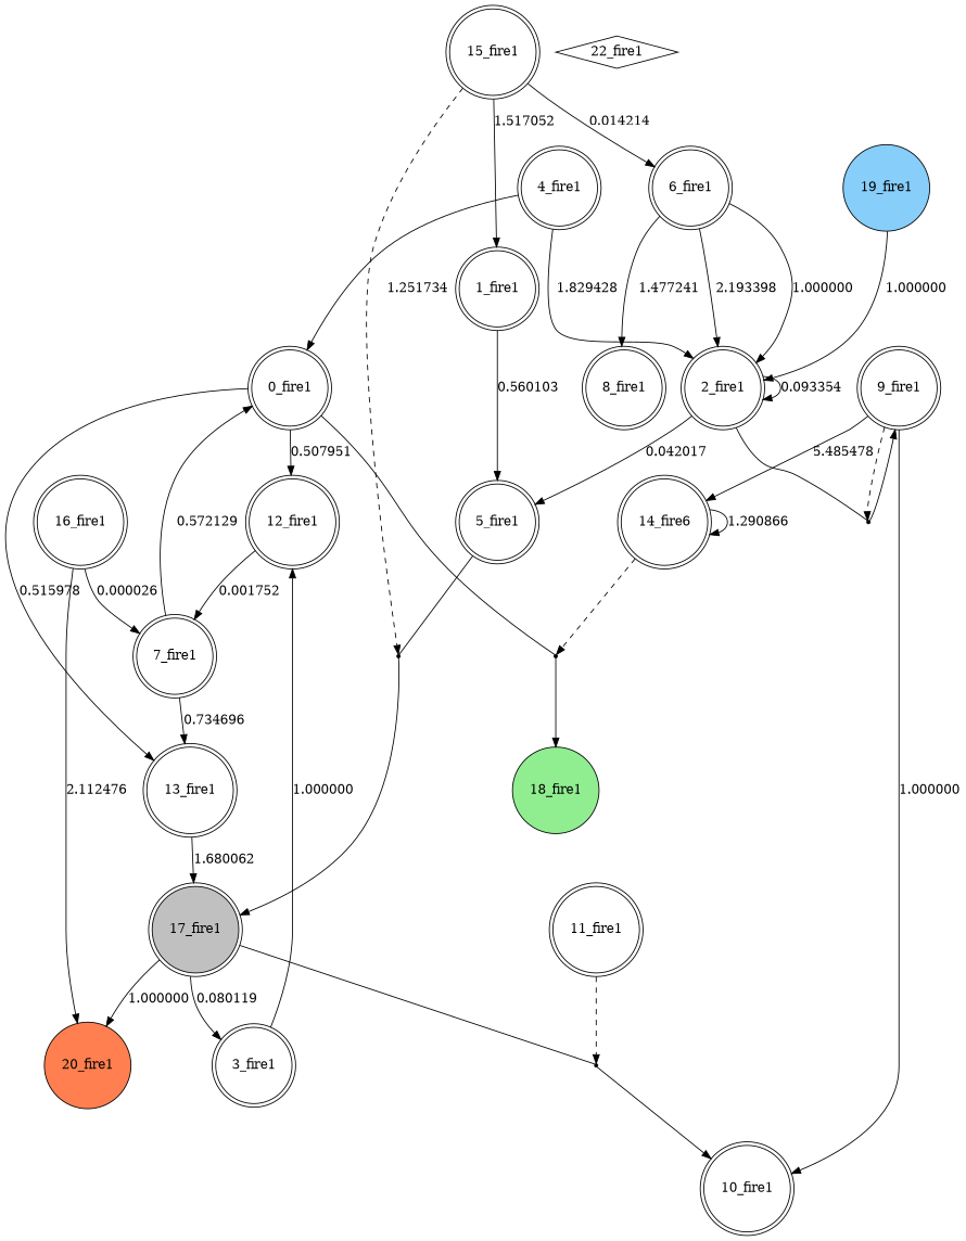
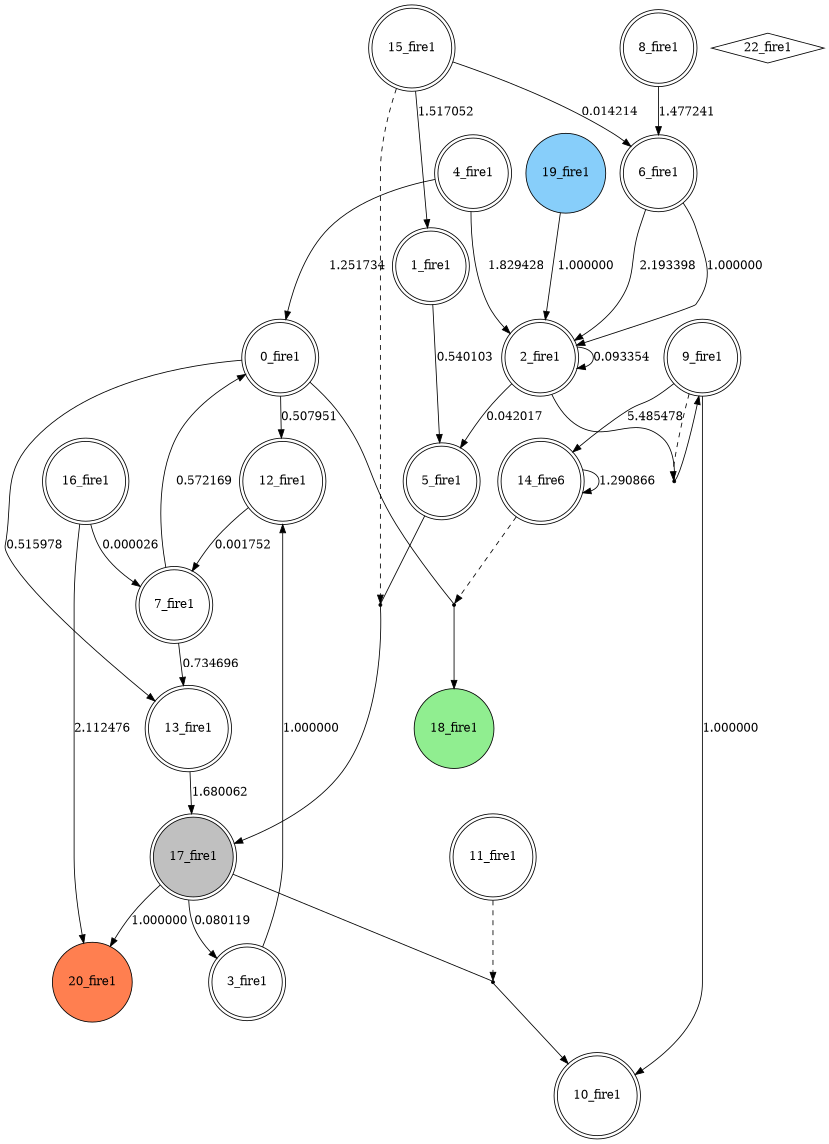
  digraph {
    node [shape=doublecircle]
    n1 [label="0_fire1"]
    n2 [label="12_fire1"]
    n3 [label="13_fire1"]
    27 [shape=point]
    n5 [label="7_fire1"]
    n6 [fillcolor=gray label="17_fire1" style=filled]
    n7 [fillcolor=lightgreen label="18_fire1" shape=circle style=filled]
    n8 [label="1_fire1"]
    n9 [label="5_fire1"]
    24 [shape=point]
    n11 [label="2_fire1"]
    26 [shape=point]
    n13 [label="9_fire1"]
    n14 [label="3_fire1"]
    n15 [label="4_fire1"]
    n16 [label="6_fire1"]
    n17 [label="8_fire1"]
    n18 [label="10_fire1"]
    n19 [label="14_fire6"]
    n20 [label="11_fire1"]
    25 [shape=point]
    n22 [fillcolor=coral label="20_fire1" shape=circle style=filled]
    n23 [label="15_fire1"]
    n24 [label="16_fire1"]
    n25 [fillcolor=lightskyblue label="19_fire1" shape=circle style=filled]
    n26 [label="22_fire1" shape=diamond]
    n1 -> n2 [label=0.507951]
    n1 -> n3 [label=0.515978]
    n1 -> 27 [dir=none]
    n2 -> n5 [label=0.001752]
    n3 -> n6 [label=1.680062]
    27 -> n7
-   n5 -> n1 [label=0.572129]
+   n5 -> n1 [label=0.572169]
    n5 -> n3 [label=0.734696]
    n6 -> n14 [label=0.080119]
    n6 -> 25 [dir=none]
    n6 -> n22 [label=1.000000]
-   n8 -> n9 [label=0.560103]
+   n8 -> n9 [label=0.540103]
    n9 -> 24 [dir=none]
    24 -> n6
    n11 -> n9 [label=0.042017]
    n11 -> n11 [label=0.093354]
    n11 -> 26 [dir=none]
    26 -> n13
    n13 -> 26 [style=dashed]
    n13 -> n18 [label=1.000000]
    n13 -> n19 [label=5.485478]
    n14 -> n2 [label=1.000000]
    n15 -> n1 [label=1.251734]
    n15 -> n11 [label=1.829428]
    n16 -> n11 [label=2.193398]
    n16 -> n11 [label=1.000000]
-   n16 -> n17 [label=1.477241]
+   n17 -> n16 [label=1.477241]
    n19 -> 27 [style=dashed]
    n19 -> n19 [label=1.290866]
    n20 -> 25 [style=dashed]
    25 -> n18
    n23 -> n8 [label=1.517052]
    n23 -> 24 [style=dashed]
    n23 -> n16 [label=0.014214]
    n24 -> n5 [label=0.000026]
    n24 -> n22 [label=2.112476]
    n25 -> n11 [label=1.000000]
  }
